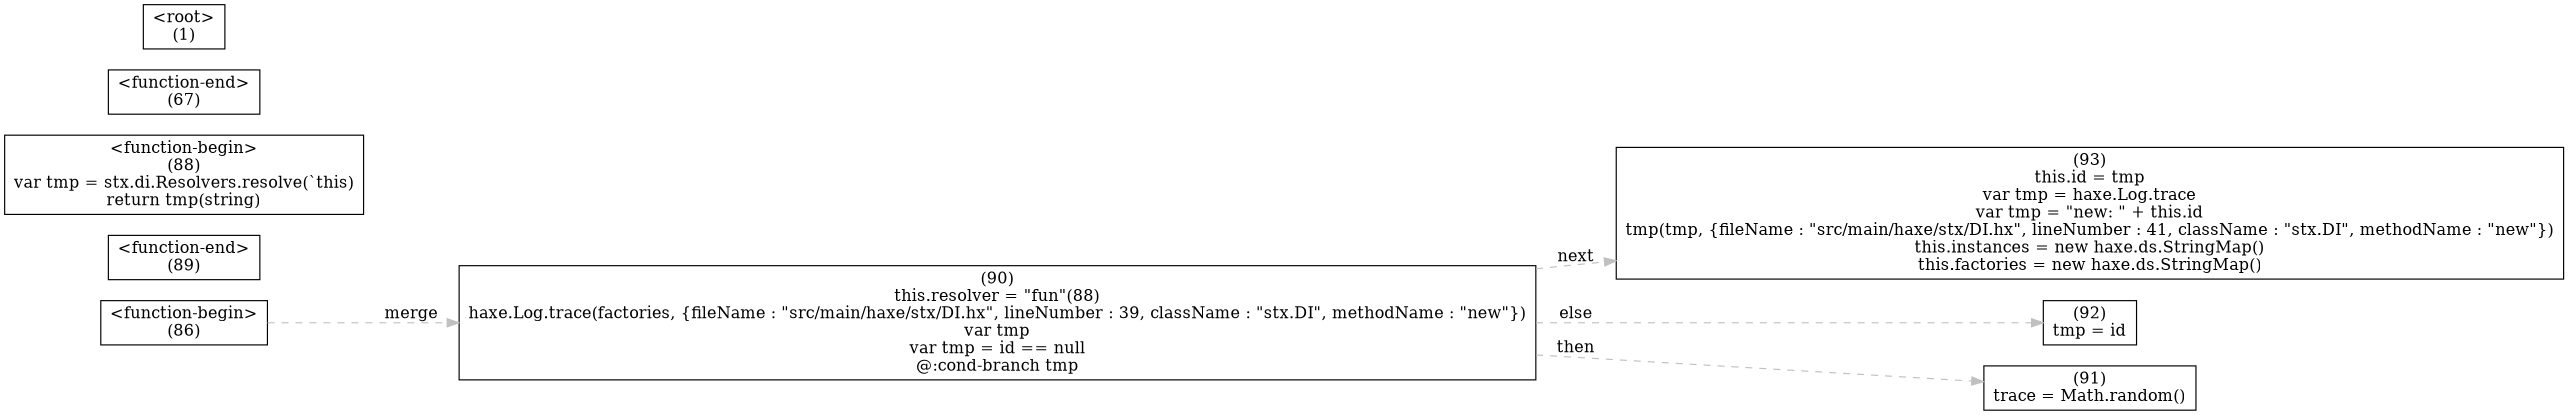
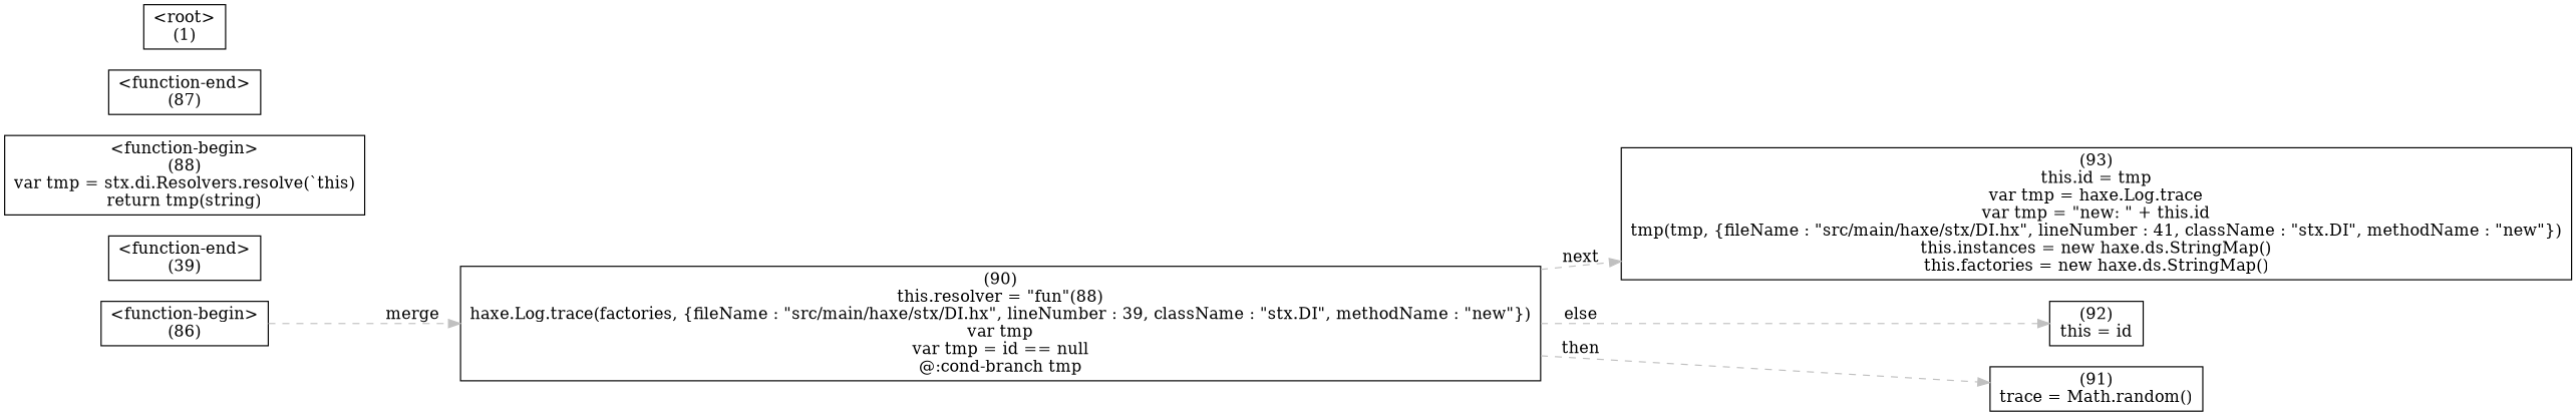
  digraph {
    rankdir=LR
    node [shape=box]
    edge [color=gray style=dashed]
    n1 [label="(93)\nthis.id = tmp\nvar tmp = haxe.Log.trace\nvar tmp = \"new: \" + this.id\ntmp(tmp, {fileName : \"src/main/haxe/stx/DI.hx\", lineNumber : 41, className : \"stx.DI\", methodName : \"new\"})\nthis.instances = new haxe.ds.StringMap()\nthis.factories = new haxe.ds.StringMap()"]
-   n2 [label="(92)\ntmp = id"]
+   n2 [label="(92)\nthis = id"]
    n3 [label="(91)\ntrace = Math.random()"]
    n4 [label="(90)\nthis.resolver = \"fun\"(88)\nhaxe.Log.trace(factories, {fileName : \"src/main/haxe/stx/DI.hx\", lineNumber : 39, className : \"stx.DI\", methodName : \"new\"})\nvar tmp\nvar tmp = id == null\n@:cond-branch tmp"]
-   n5 [label="<function-end>\n(89)"]
+   n5 [label="<function-end>\n(39)"]
    n6 [label="<function-begin>\n(88)\nvar tmp = stx.di.Resolvers.resolve(`this)\nreturn tmp(string)"]
-   n7 [label="<function-end>\n(67)"]
+   n7 [label="<function-end>\n(87)"]
    n8 [label="<function-begin>\n(86)"]
    n9 [label="<root>\n(1)"]
    n4 -> n1 [label=next]
    n4 -> n2 [label=else]
    n4 -> n3 [label=then]
    n8 -> n4 [label=merge]
  }
